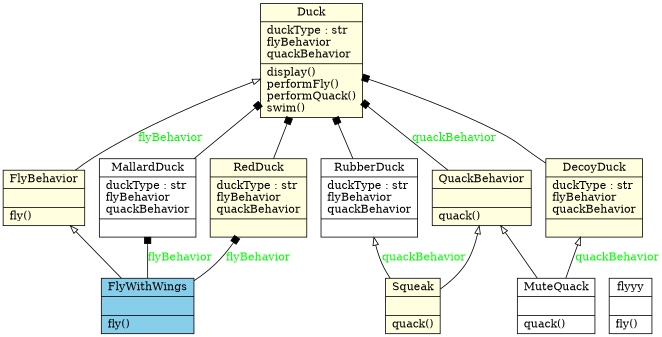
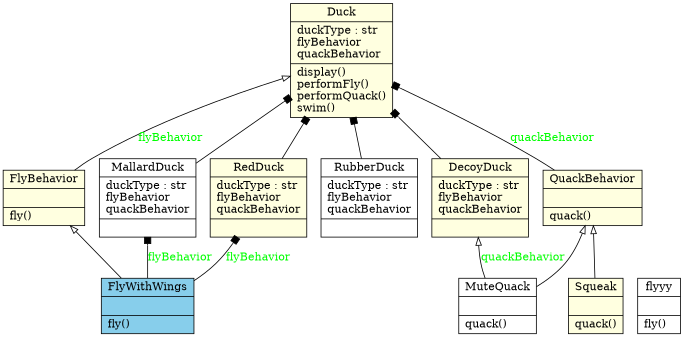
  digraph {
    rankdir=BT
    node [color=black fillcolor=lightyellow fontcolor=black shape=record style="solid,filled"]
    edge [arrowhead=box arrowtail=none]
    n1 [label="{DecoyDuck|duckType : str\lflyBehavior\lquackBehavior\l|}"]
    n2 [label="{Duck|duckType : str\lflyBehavior\lquackBehavior\l|display()\lperformFly()\lperformQuack()\lswim()\l}"]
    n3 [label="{FlyBehavior|\l|fly()\l}"]
    n4 [fillcolor=white label="{RubberDuck|duckType : str\lflyBehavior\lquackBehavior\l|}"]
    n5 [fillcolor=skyblue label="{FlyWithWings|\l|fly()\l}"]
    n6 [fillcolor=white label="{MallardDuck|duckType : str\lflyBehavior\lquackBehavior\l|}"]
    n7 [label="{RedDuck|duckType : str\lflyBehavior\lquackBehavior\l|}"]
    n8 [fillcolor=white label="{MuteQuack|\l|quack()\l}"]
    n9 [label="{QuackBehavior|\l|quack()\l}"]
    n10 [label="{Squeak|\l|quack()\l}"]
    n11 [fillcolor=white label="{flyyy|\l|fly()\l}"]
    n1 -> n2
    n3 -> n2 [arrowhead=onormal fontcolor=green label=flyBehavior style=solid]
    n4 -> n2
    n5 -> n3 [arrowhead=onormal]
    n5 -> n6 [fontcolor=green label=flyBehavior style=solid]
    n5 -> n7 [fontcolor=green label=flyBehavior style=solid]
    n6 -> n2
    n7 -> n2
    n8 -> n1 [arrowhead=onormal fontcolor=green label=quackBehavior style=solid]
    n8 -> n9 [arrowhead=onormal]
    n9 -> n2 [fontcolor=green label=quackBehavior style=solid]
-   n10 -> n4 [arrowhead=onormal fontcolor=green label=quackBehavior style=solid]
    n10 -> n9 [arrowhead=onormal]
  }
